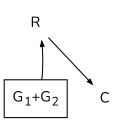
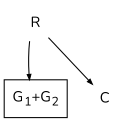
  digraph {
    fontname=Nunito
    rankdir=TB
    node [color=white fontname=Nunito shape=circle]
    edge [arrowsize=0.5 fontname=Nunito]
    n1 [label=R]
    n2 [label=<G<sub>1</sub>+G<sub>2</sub>> shape=box color=""]
    n3 [label=C]
-   n2 -> n1
+   n1 -> n2
    n1 -> n3
  }
